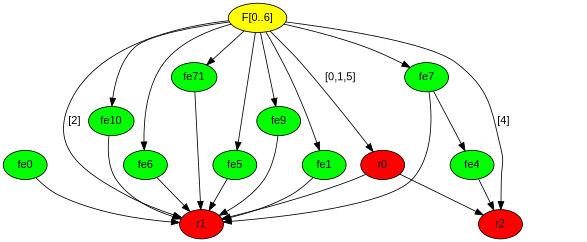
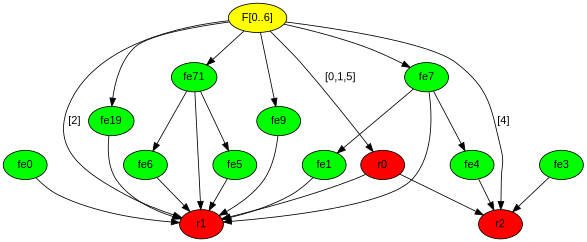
  digraph {
    fontname="Liberation Sans"
    node [fillcolor=green fontname="Liberation Sans" style=filled]
    edge [fontname="Liberation Sans"]
    n1 [fillcolor=yellow label="F[0..6]"]
    n2 [label=fe1]
    n3 [label=fe5]
    n4 [label=fe6]
    n5 [label=fe7]
    n6 [label=fe9]
-   n7 [label=fe10]
+   n7 [label=fe19]
    n8 [label=fe71]
    n9 [fillcolor=red label=r0]
    n10 [fillcolor=red label=r1]
    n11 [fillcolor=red label=r2]
    n12 [label=fe0]
+   n13 [label=fe3]
    n14 [label=fe4]
-   n1 -> n2
-   n1 -> n3
-   n1 -> n4
+   n5 -> n2
+   n8 -> n3
+   n8 -> n4
    n1 -> n5
    n1 -> n6
    n1 -> n7
    n1 -> n8
    n1 -> n9 [label="[0,1,5]"]
    n1 -> n10 [label="[2]"]
    n1 -> n11 [label="[4]"]
    n2 -> n10
    n3 -> n10
    n4 -> n10
    n5 -> n10
    n5 -> n14
    n6 -> n10
    n7 -> n10
    n8 -> n10
    n9 -> n10
    n9 -> n11
    n12 -> n10
+   n13 -> n11
    n14 -> n11
  }
